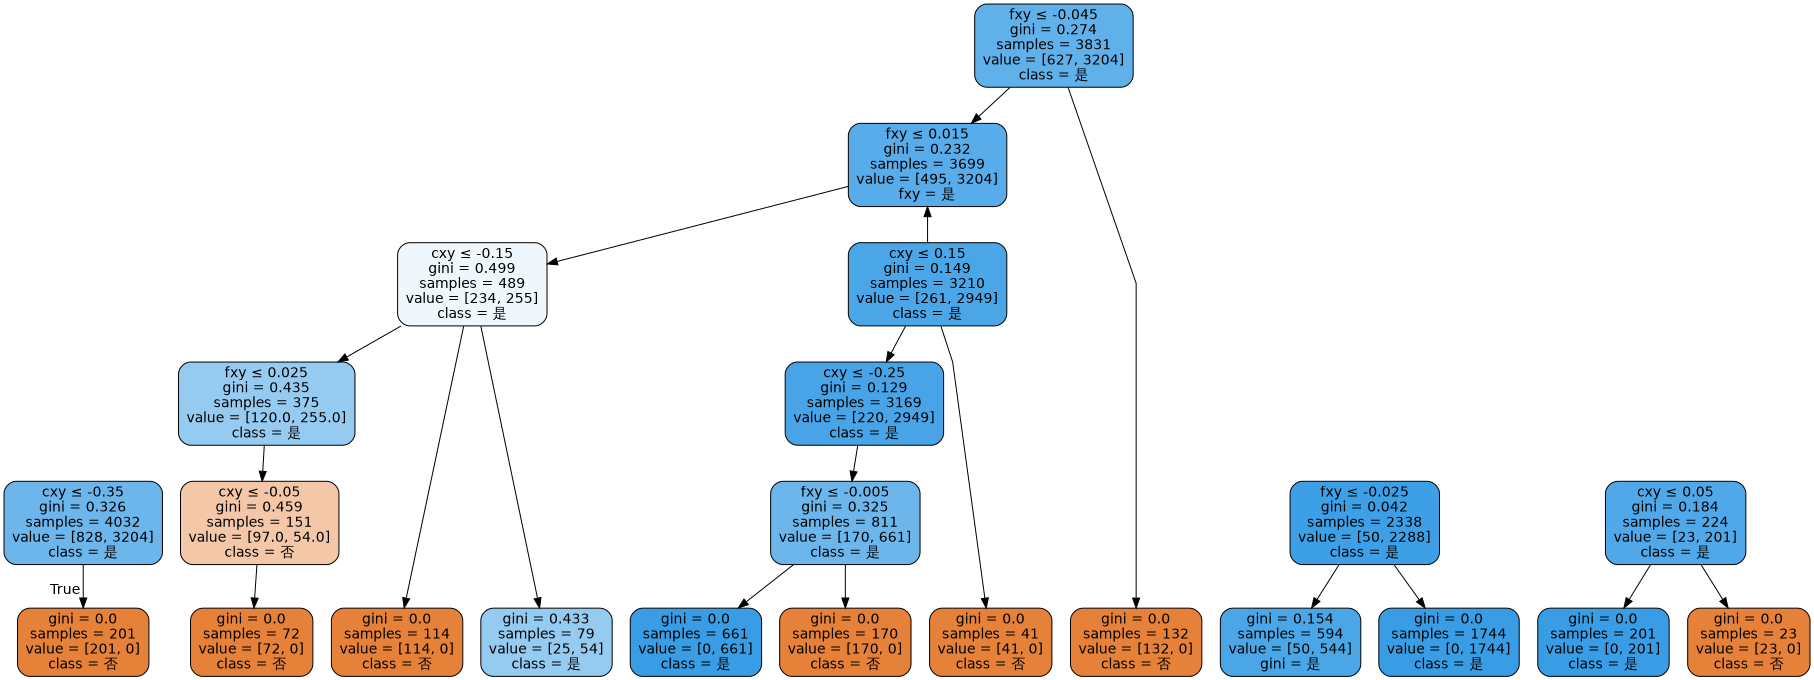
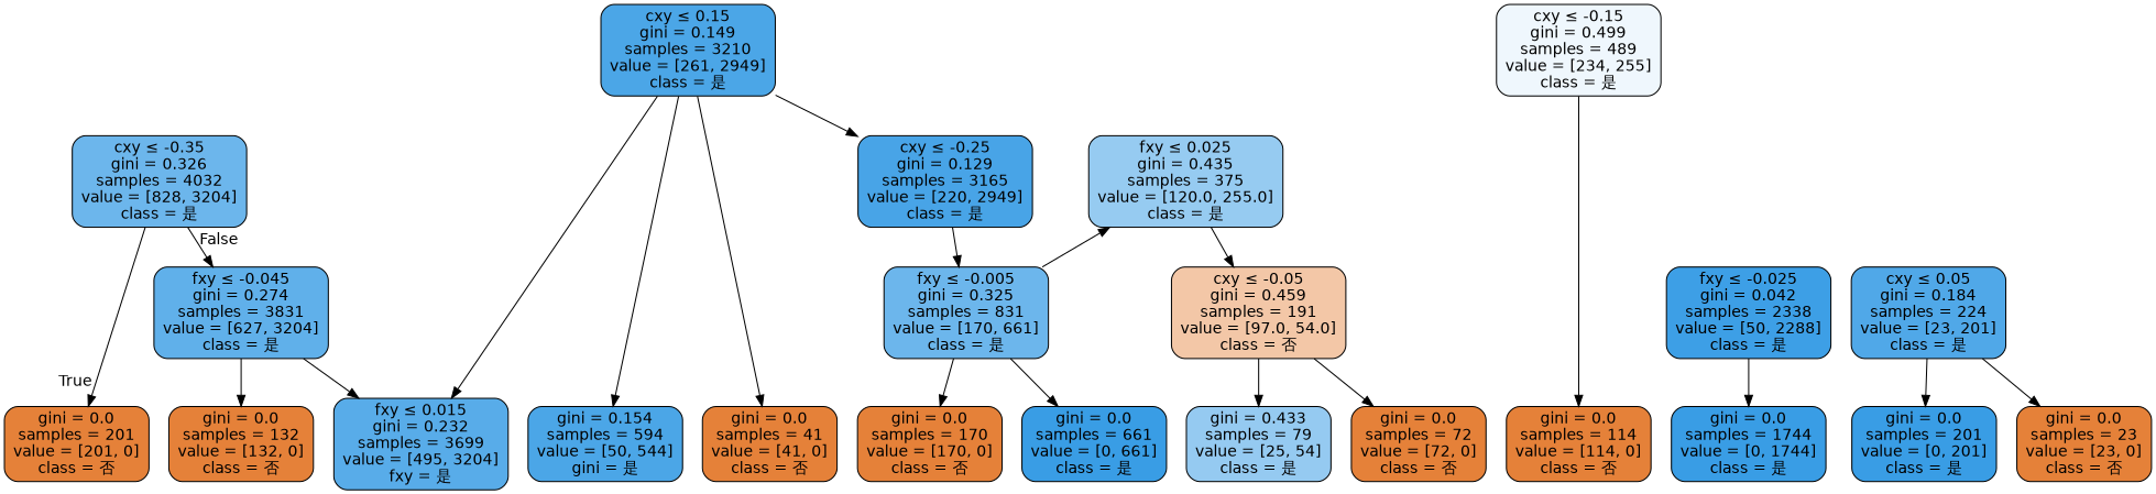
  digraph {
    ranksep=equally
    splines=polyline
    node [color=black fillcolor="#e58139" fontname=helvetica shape=box style="filled, rounded"]
    edge [fontname=helvetica]
    n1 [fillcolor="#6cb6ec" label=<cxy &le; -0.35<br/>gini = 0.326<br/>samples = 4032<br/>value = [828, 3204]<br/>class = 是>]
    n2 [fillcolor="#60b0ea" label=<fxy &le; -0.045<br/>gini = 0.274<br/>samples = 3831<br/>value = [627, 3204]<br/>class = 是>]
    n3 [fillcolor="#58ace9" label=<fxy &le; 0.015<br/>gini = 0.232<br/>samples = 3699<br/>value = [495, 3204]<br/>fxy = 是>]
    n4 [fillcolor="#4ba6e7" label=<cxy &le; 0.15<br/>gini = 0.149<br/>samples = 3210<br/>value = [261, 2949]<br/>class = 是>]
    n5 [fillcolor="#eff7fd" label=<cxy &le; -0.15<br/>gini = 0.499<br/>samples = 489<br/>value = [234, 255]<br/>class = 是>]
-   n6 [fillcolor="#48a4e7" label=<cxy &le; -0.25<br/>gini = 0.129<br/>samples = 3169<br/>value = [220, 2949]<br/>class = 是>]
+   n6 [fillcolor="#48a4e7" label=<cxy &le; -0.25<br/>gini = 0.129<br/>samples = 3165<br/>value = [220, 2949]<br/>class = 是>]
    n7 [fillcolor="#96cbf1" label=<fxy &le; 0.025<br/>gini = 0.435<br/>samples = 375<br/>value = [120.0, 255.0]<br/>class = 是>]
-   n8 [fillcolor="#6cb6ec" label=<fxy &le; -0.005<br/>gini = 0.325<br/>samples = 811<br/>value = [170, 661]<br/>class = 是>]
+   n8 [fillcolor="#6cb6ec" label=<fxy &le; -0.005<br/>gini = 0.325<br/>samples = 831<br/>value = [170, 661]<br/>class = 是>]
    n9 [fillcolor="#3d9fe6" label=<fxy &le; -0.025<br/>gini = 0.042<br/>samples = 2338<br/>value = [50, 2288]<br/>class = 是>]
    n10 [fillcolor="#50a8e8" label=<cxy &le; 0.05<br/>gini = 0.184<br/>samples = 224<br/>value = [23, 201]<br/>class = 是>]
-   n11 [fillcolor="#f3c7a7" label=<cxy &le; -0.05<br/>gini = 0.459<br/>samples = 151<br/>value = [97.0, 54.0]<br/>class = 否>]
+   n11 [fillcolor="#f3c7a7" label=<cxy &le; -0.05<br/>gini = 0.459<br/>samples = 191<br/>value = [97.0, 54.0]<br/>class = 否>]
    n12 [label=<gini = 0.0<br/>samples = 201<br/>value = [201, 0]<br/>class = 否>]
    n13 [label=<gini = 0.0<br/>samples = 132<br/>value = [132, 0]<br/>class = 否>]
    n14 [fillcolor="#399de5" label=<gini = 0.0<br/>samples = 661<br/>value = [0, 661]<br/>class = 是>]
    n15 [label=<gini = 0.0<br/>samples = 170<br/>value = [170, 0]<br/>class = 否>]
    n16 [fillcolor="#4ba6e7" label=<gini = 0.154<br/>samples = 594<br/>value = [50, 544]<br/>gini = 是>]
    n17 [fillcolor="#399de5" label=<gini = 0.0<br/>samples = 1744<br/>value = [0, 1744]<br/>class = 是>]
    n18 [label=<gini = 0.0<br/>samples = 41<br/>value = [41, 0]<br/>class = 否>]
    n19 [label=<gini = 0.0<br/>samples = 114<br/>value = [114, 0]<br/>class = 否>]
    n20 [fillcolor="#399de5" label=<gini = 0.0<br/>samples = 201<br/>value = [0, 201]<br/>class = 是>]
    n21 [label=<gini = 0.0<br/>samples = 23<br/>value = [23, 0]<br/>class = 否>]
    n22 [label=<gini = 0.0<br/>samples = 72<br/>value = [72, 0]<br/>class = 否>]
    n23 [fillcolor="#95caf1" label=<gini = 0.433<br/>samples = 79<br/>value = [25, 54]<br/>class = 是>]
    subgraph sub_1 {
      rank=same
      n1
    }
    subgraph sub_2 {
      rank=same
      n2
    }
    subgraph sub_3 {
      rank=same
      n3
    }
    subgraph sub_4 {
      rank=same
      n4
      n5
    }
    subgraph sub_5 {
      rank=same
      n6
      n7
    }
    subgraph sub_6 {
      rank=same
      n8
      n9
      n10
      n11
    }
    subgraph sub_7 {
      rank=same
      n12
      n13
      n14
      n15
      n16
      n17
      n18
      n19
      n20
      n21
      n22
      n23
    }
+   n1 -> n2 [headlabel=False labelangle=-45 labeldistance=2.5]
    n1 -> n12 [headlabel=True labelangle=45 labeldistance=2.5]
    n2 -> n3
    n2 -> n13
-   n3 -> n5
    n4 -> n3
    n4 -> n6
    n4 -> n18
-   n5 -> n7
+   n8 -> n7
    n5 -> n19
    n6 -> n8
    n7 -> n11
    n8 -> n14
    n8 -> n15
-   n9 -> n16
+   n4 -> n16
    n9 -> n17
    n10 -> n20
    n10 -> n21
    n11 -> n22
-   n5 -> n23
+   n11 -> n23
  }
